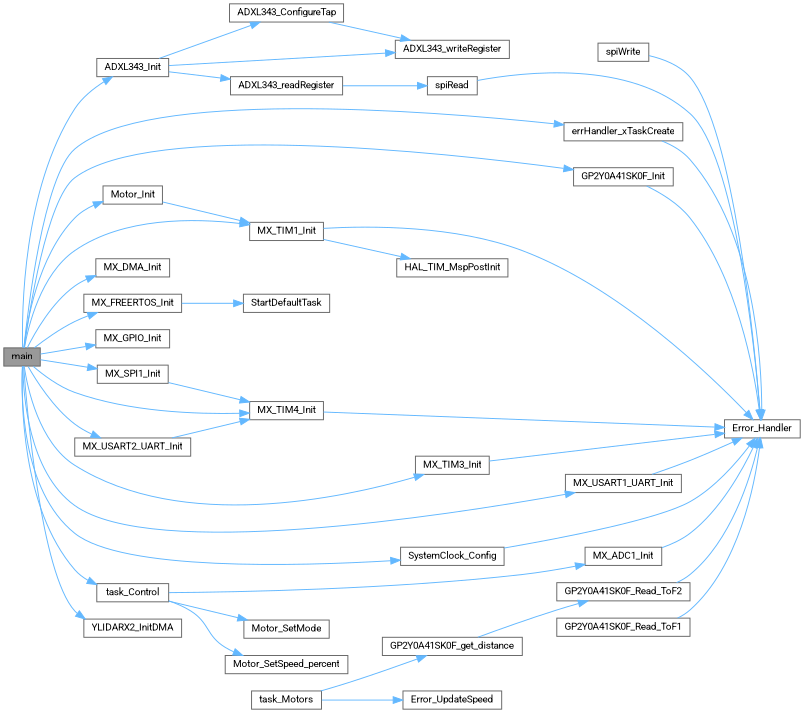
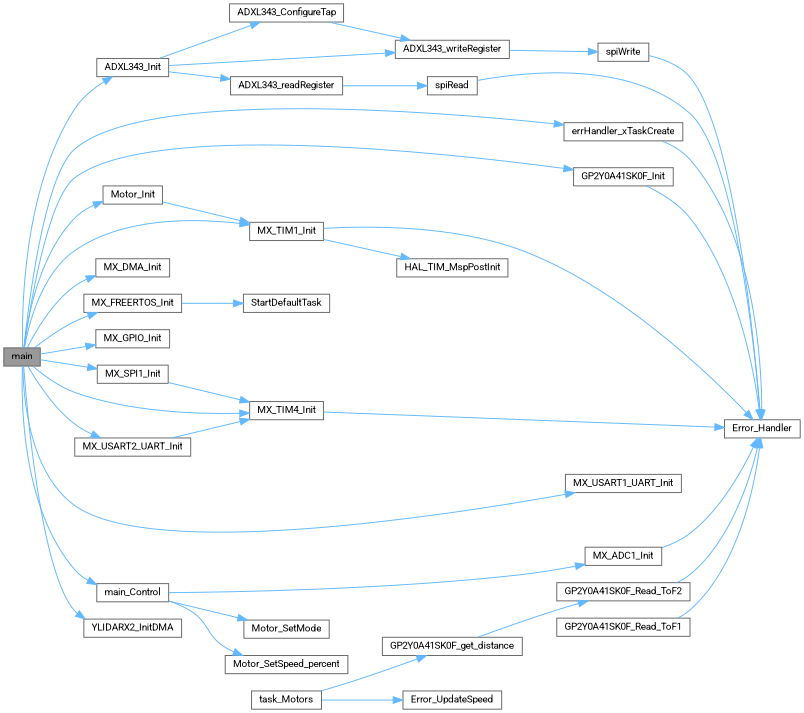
  digraph {
    fontname=Roboto
    rankdir=LR
    node [color=grey40 fillcolor=white fontname=Roboto fontsize=10 shape=box style=filled]
    edge [color=steelblue1 fontname=Roboto fontsize=10 labelfontname=Helvetica labelfontsize=10 style=solid]
    n1 [color=gray40 fillcolor=grey60 fontcolor=black height=0.2 label=main width=0.4]
    n2 [height=0.2 label=ADXL343_Init width=0.4]
    n3 [height=0.2 label=errHandler_xTaskCreate width=0.4]
    n4 [height=0.2 label=GP2Y0A41SK0F_Init width=0.4]
    n5 [height=0.2 label=Motor_Init width=0.4]
    n6 [height=0.2 label=MX_TIM1_Init width=0.4]
    n7 [height=0.2 label=MX_DMA_Init width=0.4]
    n8 [height=0.2 label=MX_FREERTOS_Init width=0.4]
    n9 [height=0.2 label=MX_GPIO_Init width=0.4]
    n10 [height=0.2 label=MX_SPI1_Init width=0.4]
-   n11 [height=0.2 label=MX_TIM3_Init width=0.4]
    n12 [height=0.2 label=MX_TIM4_Init width=0.4]
    n13 [height=0.2 label=MX_USART1_UART_Init width=0.4]
    n14 [height=0.2 label=MX_USART2_UART_Init width=0.4]
-   n15 [height=0.2 label=SystemClock_Config width=0.4]
-   n16 [height=0.2 label=task_Control width=0.4]
+   n16 [height=0.2 label=main_Control width=0.4]
    n17 [height=0.2 label=YLIDARX2_InitDMA width=0.4]
    n18 [height=0.2 label=ADXL343_ConfigureTap width=0.4]
    n19 [height=0.2 label=ADXL343_writeRegister width=0.4]
    n20 [height=0.2 label=ADXL343_readRegister width=0.4]
    n21 [height=0.2 label=Error_Handler width=0.4]
    n22 [height=0.2 label=HAL_TIM_MspPostInit width=0.4]
    n23 [height=0.2 label=MX_ADC1_Init width=0.4]
    n24 [height=0.2 label=StartDefaultTask width=0.4]
    n25 [height=0.2 label=Motor_SetMode width=0.4]
    n26 [height=0.2 label=Motor_SetSpeed_percent width=0.4]
    n27 [height=0.2 label=task_Motors width=0.4]
    n28 [height=0.2 label=GP2Y0A41SK0F_get_distance width=0.4]
    n29 [height=0.2 label=Error_UpdateSpeed width=0.4]
    n30 [height=0.2 label=spiWrite width=0.4]
    n31 [height=0.2 label=spiRead width=0.4]
    n32 [height=0.2 label=GP2Y0A41SK0F_Read_ToF2 width=0.4]
    n33 [height=0.2 label=GP2Y0A41SK0F_Read_ToF1 width=0.4]
    n1 -> n2
    n1 -> n3
    n1 -> n4
    n1 -> n5
    n1 -> n6
    n1 -> n7
    n1 -> n8
    n1 -> n9
    n1 -> n10
-   n1 -> n11
    n1 -> n12
    n1 -> n13
    n1 -> n14
-   n1 -> n15
    n1 -> n16
    n1 -> n17
    n2 -> n18
    n2 -> n19
    n2 -> n20
    n3 -> n21
    n4 -> n21
    n5 -> n6
    n6 -> n21
    n6 -> n22
    n8 -> n24
    n10 -> n12
-   n11 -> n21
    n12 -> n21
-   n13 -> n21
    n14 -> n12
-   n15 -> n21
    n16 -> n23
    n16 -> n25
    n16 -> n26
    n18 -> n19
+   n19 -> n30
    n20 -> n31
    n23 -> n21
    n27 -> n28
    n27 -> n29
    n28 -> n32
    n30 -> n21
    n31 -> n21
    n32 -> n21
    n33 -> n21
  }
